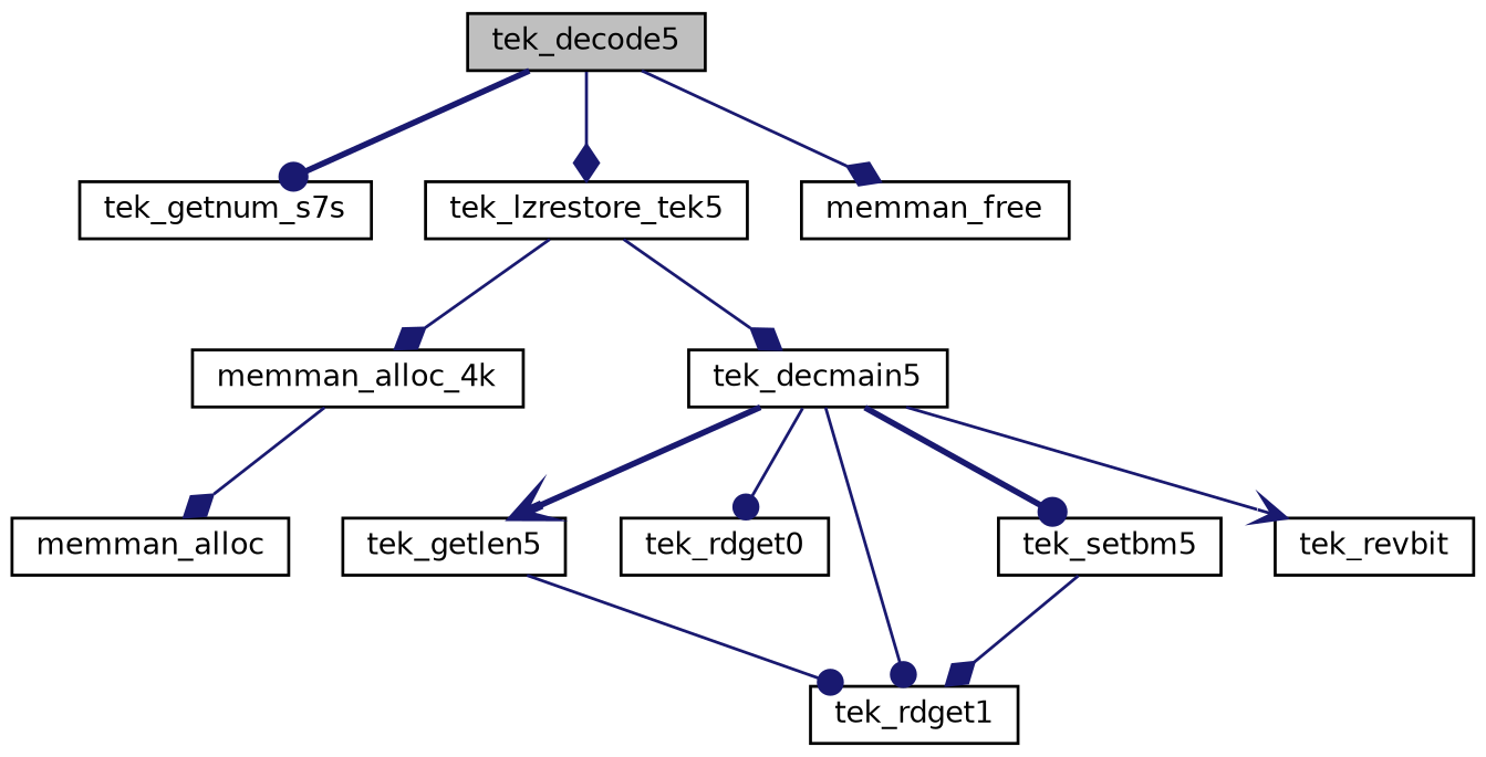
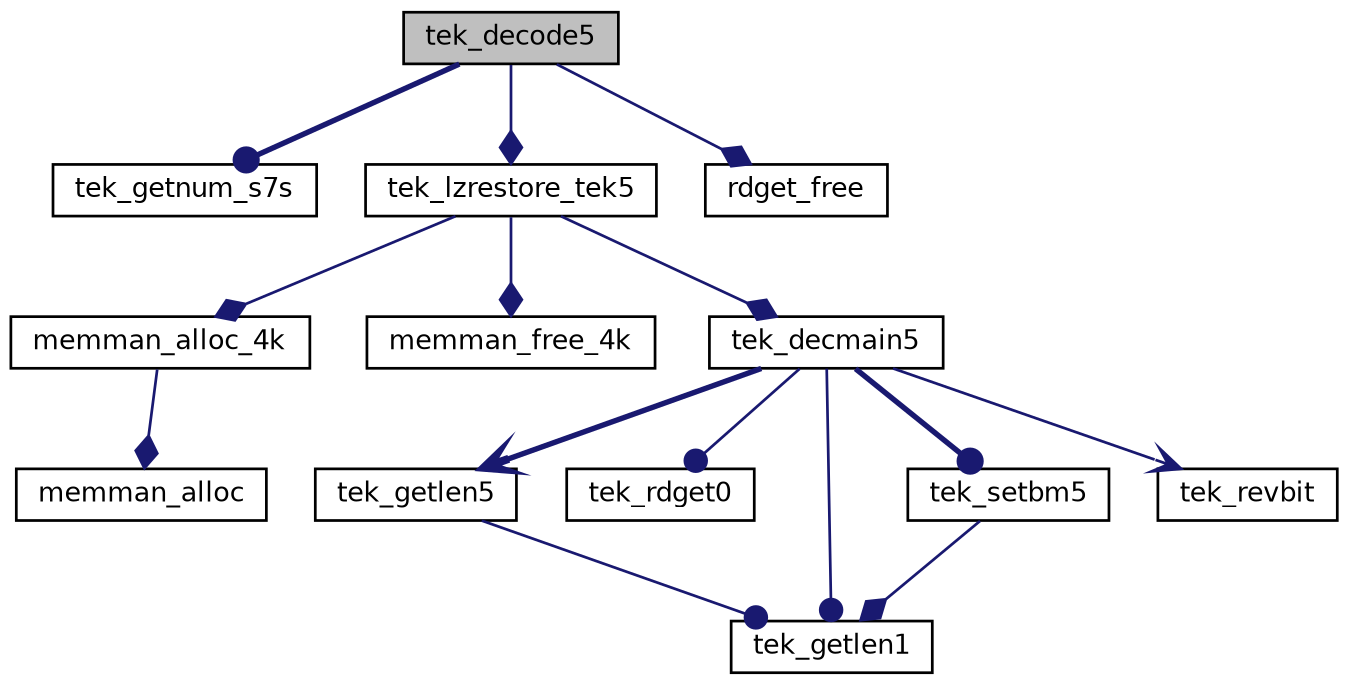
  digraph {
    rankdir=TB
    node [color=black fillcolor=white fontname=Helvetica fontsize=10 shape=record style=filled]
    edge [arrowhead=diamond color=midnightblue fontname=Helvetica fontsize=10 labelfontname=Helvetica labelfontsize=10 style=solid]
    n1 [fillcolor=grey75 fontcolor=black height=0.2 label=tek_decode5 width=0.4]
    n2 [height=0.2 label=tek_getnum_s7s width=0.4]
    n3 [height=0.2 label=tek_lzrestore_tek5 width=0.4]
-   n4 [height=0.2 label=memman_free width=0.4]
+   n4 [height=0.2 label=rdget_free width=0.4]
    n5 [height=0.2 label=memman_alloc_4k width=0.4]
+   n6 [height=0.2 label=memman_free_4k width=0.4]
    n7 [height=0.2 label=tek_decmain5 width=0.4]
    n8 [height=0.2 label=memman_alloc width=0.4]
    n9 [height=0.2 label=tek_getlen5 width=0.4]
    n10 [height=0.2 label=tek_rdget0 width=0.4]
-   n11 [height=0.2 label=tek_rdget1 width=0.4]
+   n11 [height=0.2 label=tek_getlen1 width=0.4]
    n12 [height=0.2 label=tek_setbm5 width=0.4]
    n13 [height=0.2 label=tek_revbit width=0.4]
    n1 -> n2 [arrowhead=dot style=bold]
    n1 -> n3
    n1 -> n4
    n3 -> n5
+   n3 -> n6
    n3 -> n7
    n5 -> n8
    n7 -> n9 [arrowhead=vee style=bold]
    n7 -> n10 [arrowhead=dot]
    n7 -> n11 [arrowhead=dot]
    n7 -> n12 [arrowhead=dot style=bold]
    n7 -> n13 [arrowhead=vee]
    n9 -> n11 [arrowhead=dot]
    n12 -> n11
  }
